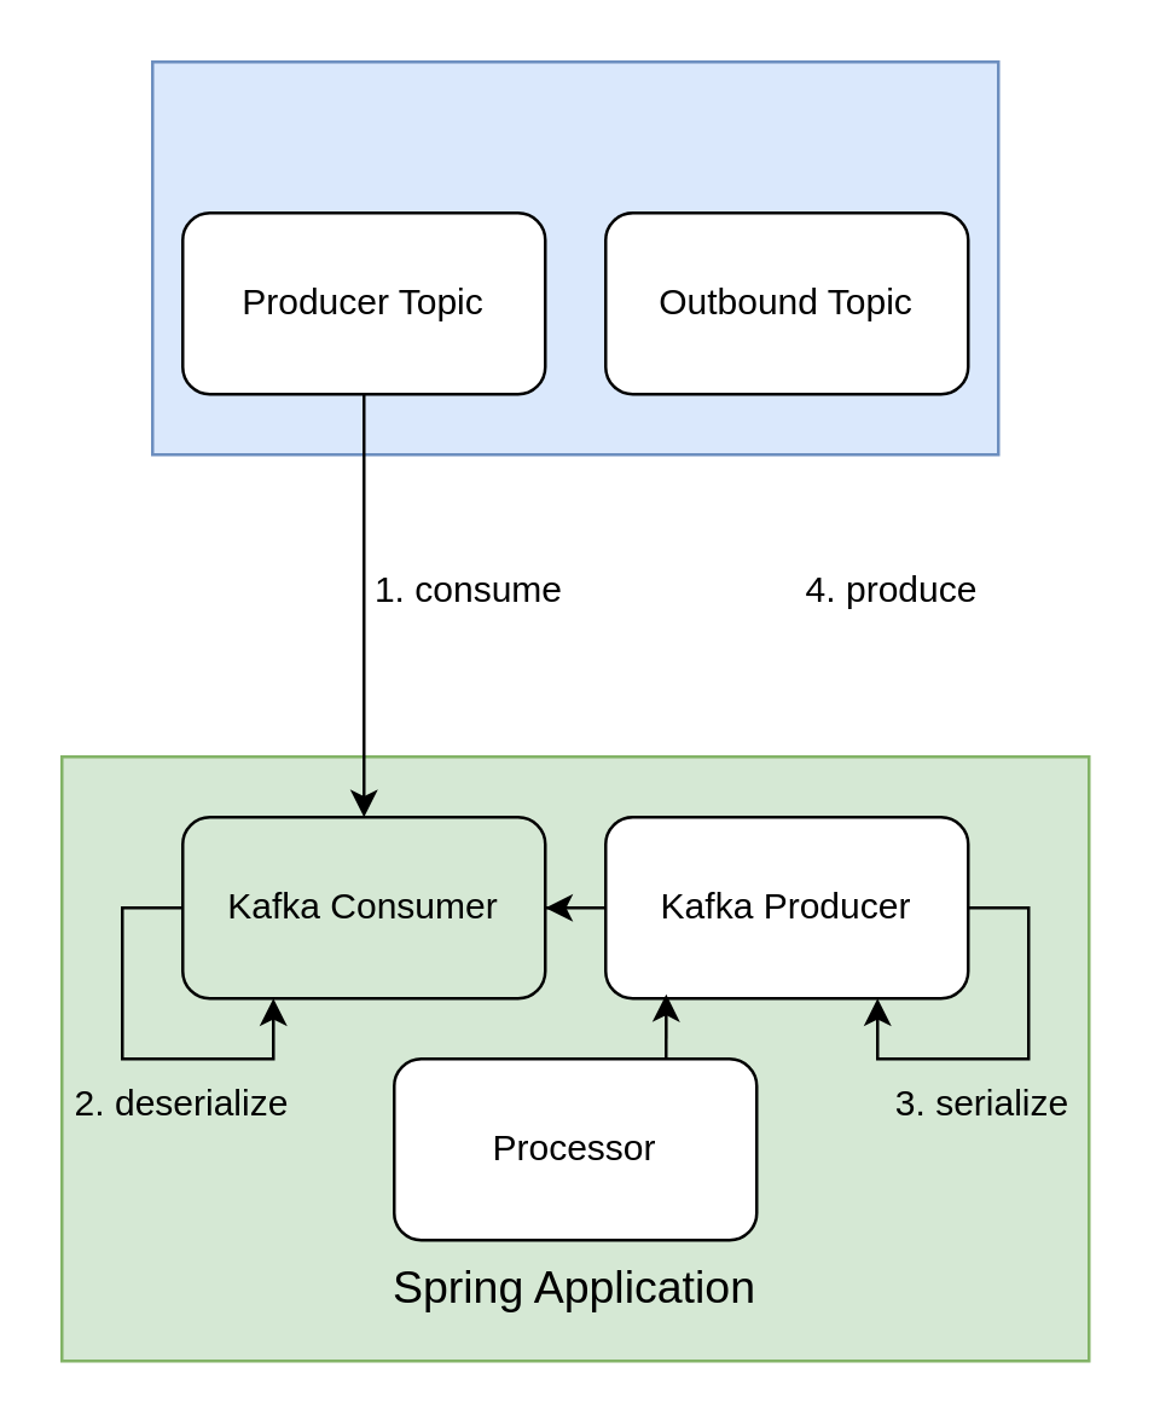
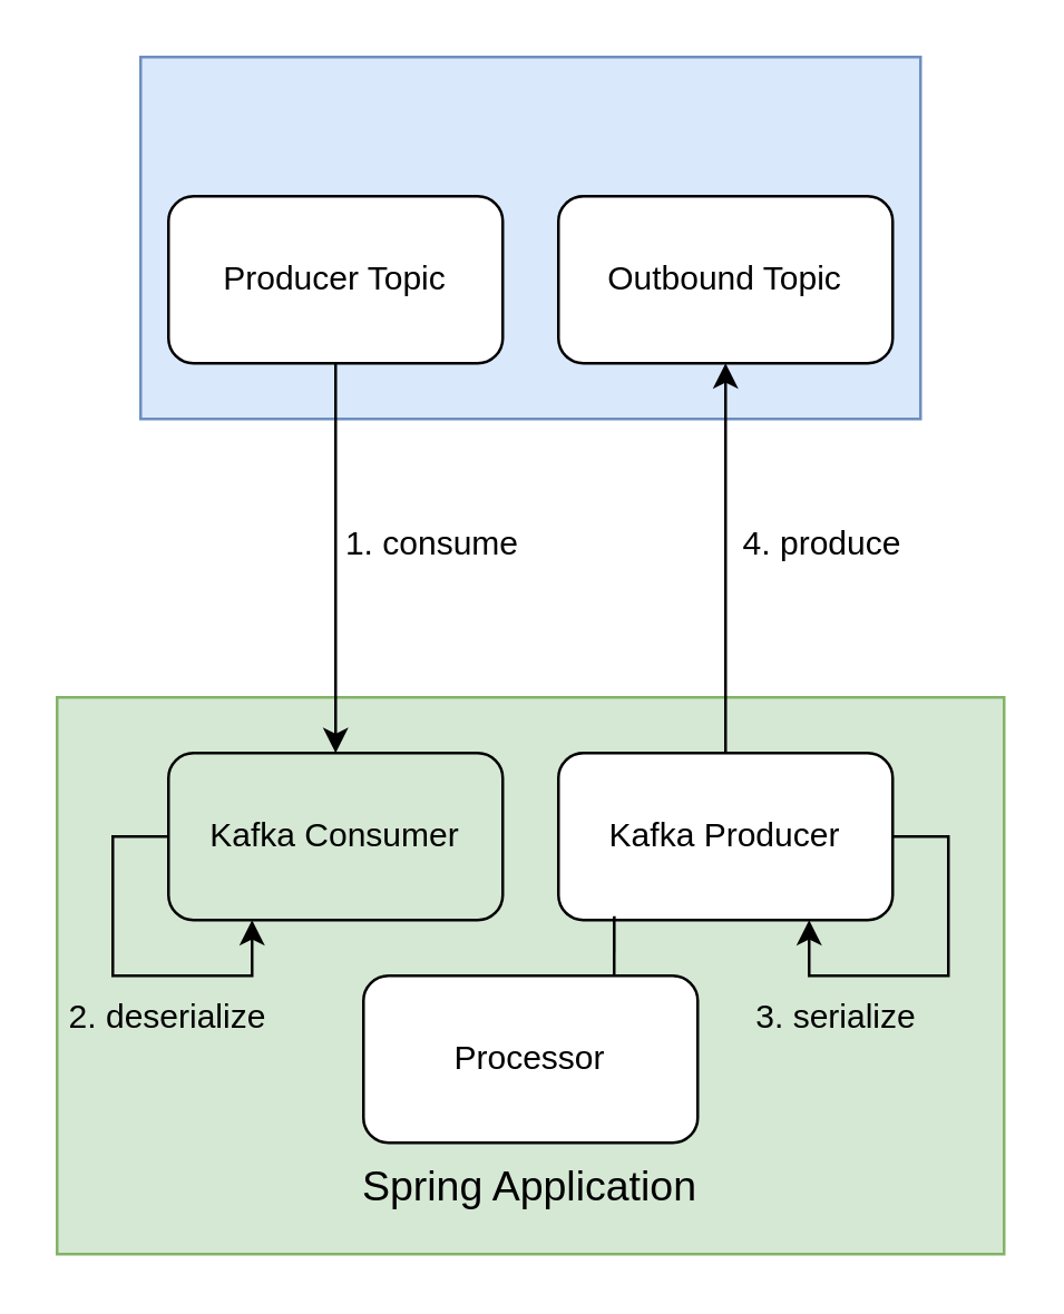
  <mxCell id="0" />
  <mxCell id="1" parent="0" />
  <mxCell id="2" value="" style="rounded=0;whiteSpace=wrap;html=1;fillColor=#dae8fc;strokeColor=#6c8ebf;" parent="1" vertex="1"><mxGeometry x="50" y="20" width="280" height="130" as="geometry" /></mxCell>
  <mxCell id="3" value="Producer Topic" style="rounded=1;whiteSpace=wrap;html=1;" parent="1" vertex="1"><mxGeometry x="60" y="70" width="120" height="60" as="geometry" /></mxCell>
  <mxCell id="4" value="Outbound Topic" style="rounded=1;whiteSpace=wrap;html=1;" parent="1" vertex="1"><mxGeometry x="200" y="70" width="120" height="60" as="geometry" /></mxCell>
  <mxCell id="5" value="" style="rounded=0;whiteSpace=wrap;html=1;fillColor=#d5e8d4;strokeColor=#82b366;" parent="1" vertex="1"><mxGeometry x="20" y="250" width="340" height="200" as="geometry" /></mxCell>
  <mxCell id="6" value="Kafka Consumer" style="rounded=1;whiteSpace=wrap;html=1;fillColor=#d5e8d4;" parent="1" vertex="1"><mxGeometry x="60" y="270" width="120" height="60" as="geometry" /></mxCell>
- <mxCell id="7" style="edgeStyle=orthogonalEdgeStyle;rounded=0;orthogonalLoop=1;jettySize=auto;html=1;" parent="1" source="8" target="6" edge="1"><mxGeometry relative="1" as="geometry" /></mxCell>
+ <mxCell id="7" style="edgeStyle=orthogonalEdgeStyle;rounded=0;orthogonalLoop=1;jettySize=auto;html=1;entryX=0.5;entryY=1;entryDx=0;entryDy=0;" parent="1" source="8" target="4" edge="1"><mxGeometry relative="1" as="geometry" /></mxCell>
  <mxCell id="8" value="Kafka Producer" style="rounded=1;whiteSpace=wrap;html=1;" parent="1" vertex="1"><mxGeometry x="200" y="270" width="120" height="60" as="geometry" /></mxCell>
  <mxCell id="9" value="&lt;font style=&quot;font-size: 15px;&quot;&gt;Spring Application&lt;/font&gt;" style="text;html=1;align=center;verticalAlign=middle;whiteSpace=wrap;rounded=0;" parent="1" vertex="1"><mxGeometry x="125" y="400" width="130" height="50" as="geometry" /></mxCell>
  <mxCell id="10" style="edgeStyle=orthogonalEdgeStyle;rounded=0;orthogonalLoop=1;jettySize=auto;html=1;exitX=0.5;exitY=1;exitDx=0;exitDy=0;" parent="1" source="3" edge="1"><mxGeometry relative="1" as="geometry"><mxPoint x="120" y="270" as="targetPoint" /></mxGeometry></mxCell>
  <mxCell id="11" value="1. consume" style="text;html=1;align=center;verticalAlign=middle;whiteSpace=wrap;rounded=0;" parent="1" vertex="1"><mxGeometry x="120" y="180" width="70" height="30" as="geometry" /></mxCell>
  <mxCell id="12" value="4. produce" style="text;html=1;align=center;verticalAlign=middle;whiteSpace=wrap;rounded=0;" parent="1" vertex="1"><mxGeometry x="260" y="180" width="70" height="30" as="geometry" /></mxCell>
  <mxCell id="13" style="edgeStyle=orthogonalEdgeStyle;rounded=0;orthogonalLoop=1;jettySize=auto;html=1;exitX=0;exitY=0.5;exitDx=0;exitDy=0;entryX=0.25;entryY=1;entryDx=0;entryDy=0;" edge="1" parent="1" source="6" target="6"><mxGeometry relative="1" as="geometry" /></mxCell>
  <mxCell id="14" style="edgeStyle=orthogonalEdgeStyle;rounded=0;orthogonalLoop=1;jettySize=auto;html=1;exitX=1;exitY=0.5;exitDx=0;exitDy=0;entryX=0.75;entryY=1;entryDx=0;entryDy=0;" edge="1" parent="1" source="8" target="8"><mxGeometry relative="1" as="geometry" /></mxCell>
  <mxCell id="15" value="2. deserialize" style="text;html=1;align=center;verticalAlign=middle;whiteSpace=wrap;rounded=0;" vertex="1" parent="1"><mxGeometry x="20" y="350" width="80" height="30" as="geometry" /></mxCell>
- <mxCell id="16" value="3. serialize" style="text;html=1;align=center;verticalAlign=middle;whiteSpace=wrap;rounded=0;" vertex="1" parent="1"><mxGeometry x="290" y="350" width="70" height="30" as="geometry" /></mxCell>
+ <mxCell id="16" value="3. serialize" style="text;html=1;align=center;verticalAlign=middle;whiteSpace=wrap;rounded=0;" vertex="1" parent="1"><mxGeometry x="265" y="350" width="70" height="30" as="geometry" /></mxCell>
  <mxCell id="17" value="Processor" style="rounded=1;whiteSpace=wrap;html=1;" vertex="1" parent="1"><mxGeometry x="130" y="350" width="120" height="60" as="geometry" /></mxCell>
- <mxCell id="18" style="edgeStyle=orthogonalEdgeStyle;rounded=0;orthogonalLoop=1;jettySize=auto;html=1;exitX=0.75;exitY=0;exitDx=0;exitDy=0;entryX=0.167;entryY=0.977;entryDx=0;entryDy=0;entryPerimeter=0;" edge="1" parent="1" source="17" target="8"><mxGeometry relative="1" as="geometry" /></mxCell>
+ <mxCell id="18" style="edgeStyle=orthogonalEdgeStyle;rounded=0;orthogonalLoop=1;jettySize=auto;html=1;exitX=0.75;exitY=0;exitDx=0;exitDy=0;entryX=0.167;entryY=0.977;entryDx=0;entryDy=0;entryPerimeter=0;endArrow=none;" edge="1" parent="1" source="17" target="8"><mxGeometry relative="1" as="geometry" /></mxCell>
